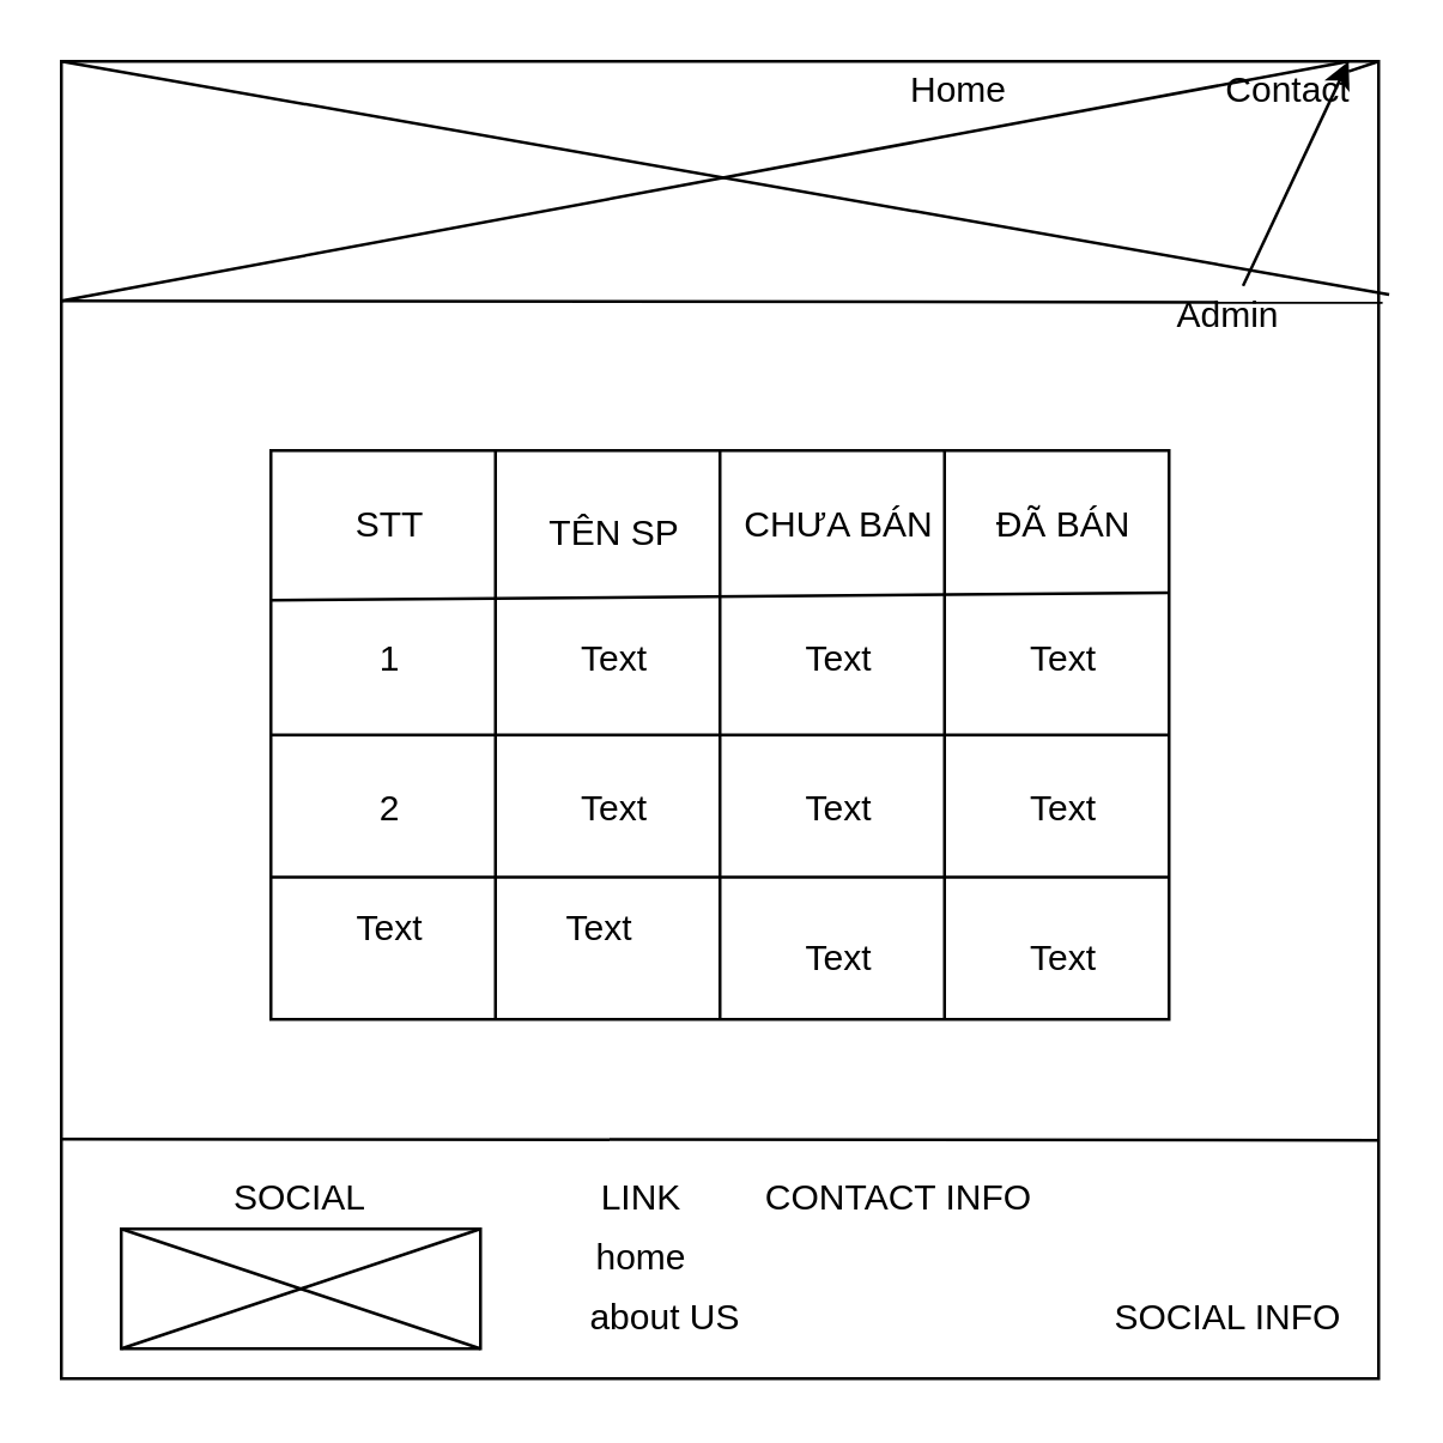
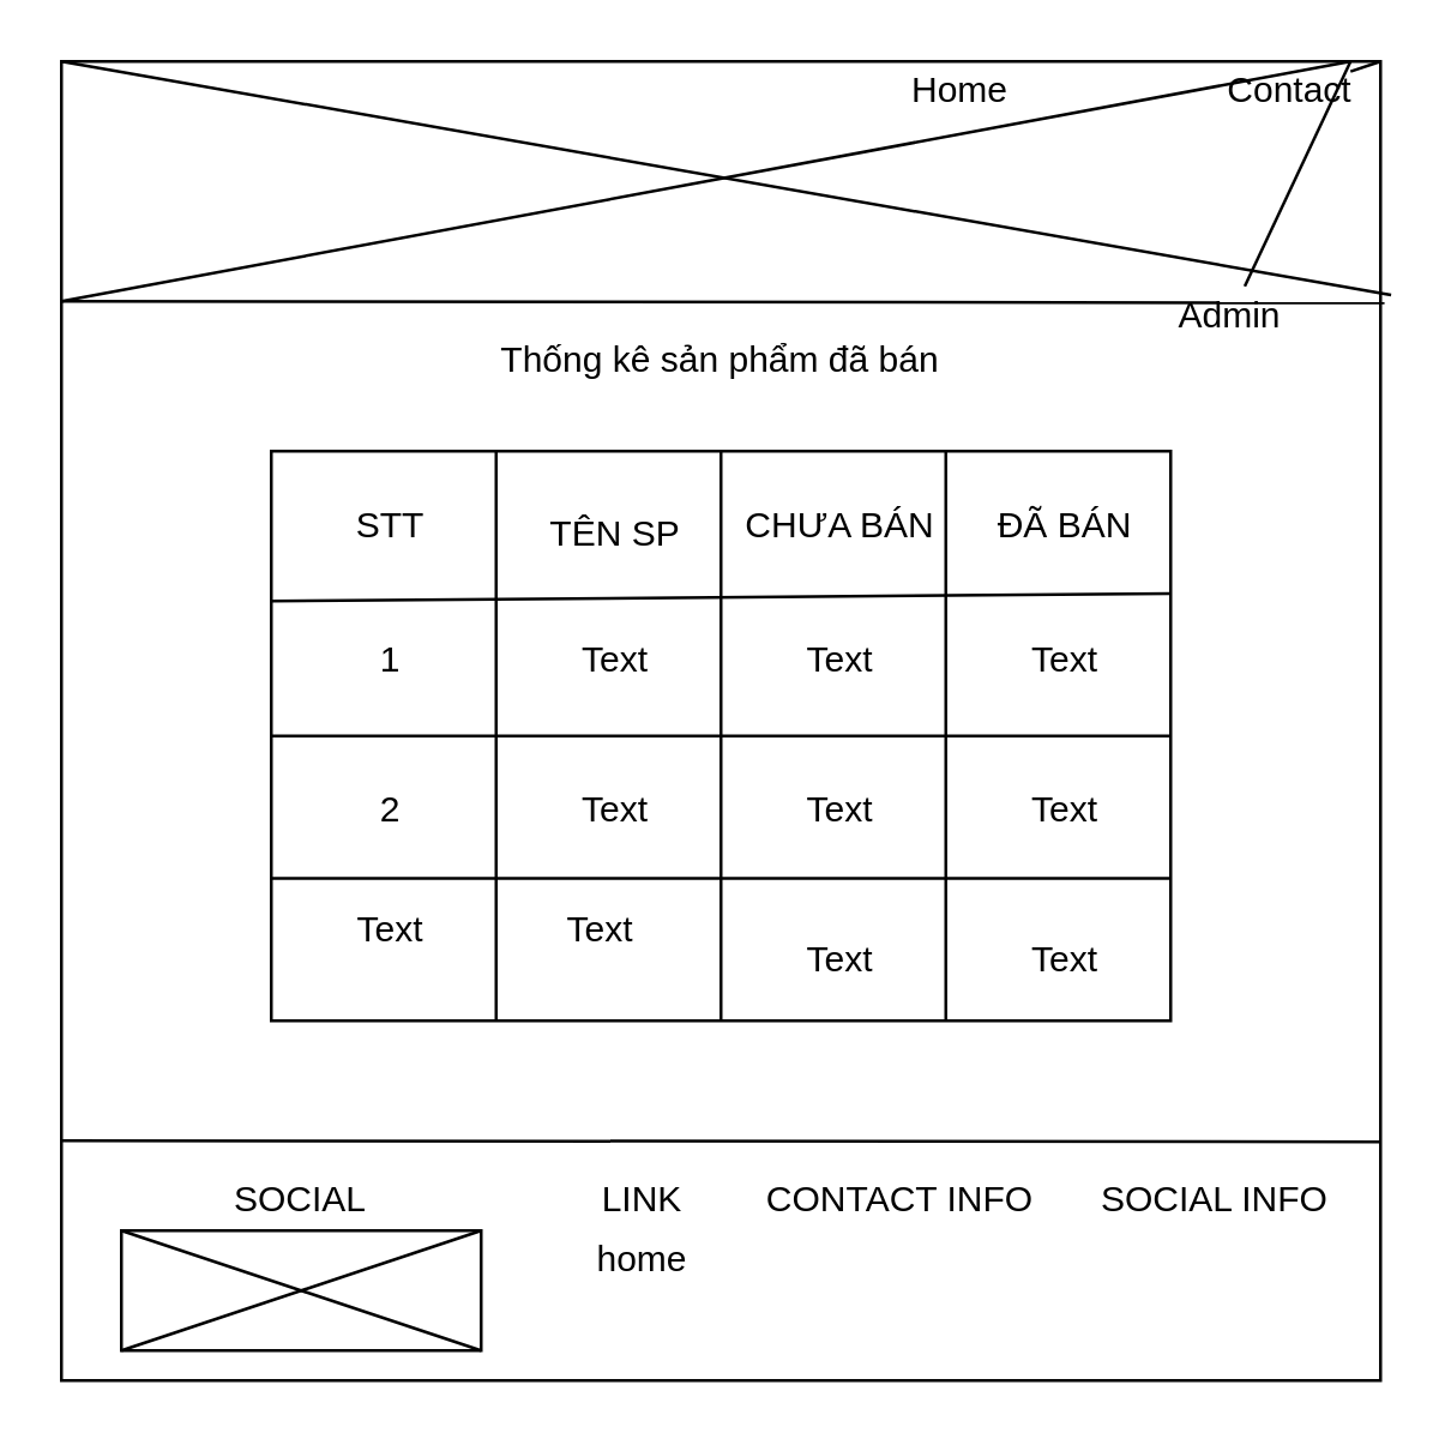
  <mxCell id="0" />
  <mxCell id="1" parent="0" />
  <mxCell id="2" value="" style="rounded=0;whiteSpace=wrap;html=1;" vertex="1" parent="1"><mxGeometry x="20" y="20" width="440" height="440" as="geometry" /></mxCell>
  <mxCell id="3" value="" style="endArrow=none;html=1;entryX=1.003;entryY=0.183;entryDx=0;entryDy=0;entryPerimeter=0;" edge="1" parent="1" target="2"><mxGeometry width="50" height="50" relative="1" as="geometry"><mxPoint x="20" y="100" as="sourcePoint" /><mxPoint x="70" y="100" as="targetPoint" /></mxGeometry></mxCell>
  <mxCell id="4" value="" style="endArrow=none;html=1;entryX=1;entryY=0;entryDx=0;entryDy=0;" edge="1" parent="1" source="7" target="2"><mxGeometry width="50" height="50" relative="1" as="geometry"><mxPoint x="20" y="100" as="sourcePoint" /><mxPoint x="70" y="50" as="targetPoint" /></mxGeometry></mxCell>
  <mxCell id="5" value="" style="endArrow=none;html=1;exitX=0;exitY=0;exitDx=0;exitDy=0;entryX=1.008;entryY=0.177;entryDx=0;entryDy=0;entryPerimeter=0;" edge="1" parent="1" source="2" target="2"><mxGeometry width="50" height="50" relative="1" as="geometry"><mxPoint x="20" y="70" as="sourcePoint" /><mxPoint x="70" y="20" as="targetPoint" /></mxGeometry></mxCell>
  <mxCell id="6" value="Home" style="text;html=1;strokeColor=none;fillColor=none;align=center;verticalAlign=middle;whiteSpace=wrap;rounded=0;" vertex="1" parent="1"><mxGeometry x="300" y="20" width="40" height="20" as="geometry" /></mxCell>
  <mxCell id="7" value="Contact" style="text;html=1;strokeColor=none;fillColor=none;align=center;verticalAlign=middle;whiteSpace=wrap;rounded=0;" vertex="1" parent="1"><mxGeometry x="410" y="20" width="40" height="20" as="geometry" /></mxCell>
- <mxCell id="8" value="" style="endArrow=classic;html=1;entryX=1;entryY=0;entryDx=0;entryDy=0;" edge="1" parent="1" source="9" target="7"><mxGeometry width="50" height="50" relative="1" as="geometry"><mxPoint x="20" y="100" as="sourcePoint" /><mxPoint x="460" y="20" as="targetPoint" /></mxGeometry></mxCell>
+ <mxCell id="8" value="" style="endArrow=none;html=1;entryX=1;entryY=0;entryDx=0;entryDy=0;" edge="1" parent="1" source="9" target="7"><mxGeometry width="50" height="50" relative="1" as="geometry"><mxPoint x="20" y="100" as="sourcePoint" /><mxPoint x="460" y="20" as="targetPoint" /></mxGeometry></mxCell>
  <mxCell id="9" value="Admin" style="text;html=1;strokeColor=none;fillColor=none;align=center;verticalAlign=middle;whiteSpace=wrap;rounded=0;" vertex="1" parent="1"><mxGeometry x="390" y="95" width="40" height="20" as="geometry" /></mxCell>
  <mxCell id="10" value="" style="endArrow=none;html=1;entryX=1;entryY=0;entryDx=0;entryDy=0;" edge="1" parent="1" target="7"><mxGeometry width="50" height="50" relative="1" as="geometry"><mxPoint x="20" y="100" as="sourcePoint" /><mxPoint x="450" y="20" as="targetPoint" /></mxGeometry></mxCell>
+ <mxCell id="11" value="Thống kê sản phẩm đã bán" style="text;html=1;strokeColor=none;fillColor=none;align=center;verticalAlign=middle;whiteSpace=wrap;rounded=0;" vertex="1" parent="1"><mxGeometry x="160" y="110" width="160" height="20" as="geometry" /></mxCell>
  <mxCell id="12" value="" style="endArrow=none;html=1;entryX=1;entryY=0.819;entryDx=0;entryDy=0;entryPerimeter=0;" edge="1" parent="1" target="2"><mxGeometry width="50" height="50" relative="1" as="geometry"><mxPoint x="20" y="380" as="sourcePoint" /><mxPoint x="70" y="330" as="targetPoint" /></mxGeometry></mxCell>
  <mxCell id="13" value="SOCIAL" style="text;html=1;strokeColor=none;fillColor=none;align=center;verticalAlign=middle;whiteSpace=wrap;rounded=0;" vertex="1" parent="1"><mxGeometry x="80" y="390" width="40" height="20" as="geometry" /></mxCell>
  <mxCell id="14" value="LINK" style="text;html=1;strokeColor=none;fillColor=none;align=center;verticalAlign=middle;whiteSpace=wrap;rounded=0;" vertex="1" parent="1"><mxGeometry x="194" y="390" width="40" height="20" as="geometry" /></mxCell>
  <mxCell id="15" value="CONTACT INFO" style="text;html=1;strokeColor=none;fillColor=none;align=center;verticalAlign=middle;whiteSpace=wrap;rounded=0;" vertex="1" parent="1"><mxGeometry x="240" y="390" width="120" height="20" as="geometry" /></mxCell>
  <mxCell id="16" style="edgeStyle=orthogonalEdgeStyle;rounded=0;orthogonalLoop=1;jettySize=auto;html=1;exitX=0.5;exitY=1;exitDx=0;exitDy=0;" edge="1" parent="1" source="15" target="15"><mxGeometry relative="1" as="geometry" /></mxCell>
- <mxCell id="17" value="SOCIAL INFO" style="text;html=1;strokeColor=none;fillColor=none;align=center;verticalAlign=middle;whiteSpace=wrap;rounded=0;" vertex="1" parent="1"><mxGeometry x="365" y="430" width="90" height="20" as="geometry" /></mxCell>
+ <mxCell id="17" value="SOCIAL INFO" style="text;html=1;strokeColor=none;fillColor=none;align=center;verticalAlign=middle;whiteSpace=wrap;rounded=0;" vertex="1" parent="1"><mxGeometry x="360" y="390" width="90" height="20" as="geometry" /></mxCell>
  <mxCell id="18" value="" style="rounded=0;whiteSpace=wrap;html=1;strokeColor=#000000;fillColor=none;gradientColor=none;" vertex="1" parent="1"><mxGeometry x="40" y="410" width="120" height="40" as="geometry" /></mxCell>
  <mxCell id="19" value="" style="rounded=0;whiteSpace=wrap;html=1;strokeColor=#000000;fillColor=none;gradientColor=none;" vertex="1" parent="1"><mxGeometry x="90" y="150" width="300" height="190" as="geometry" /></mxCell>
  <mxCell id="20" value="" style="endArrow=none;html=1;entryX=1;entryY=0.25;entryDx=0;entryDy=0;" edge="1" parent="1" target="19"><mxGeometry width="50" height="50" relative="1" as="geometry"><mxPoint x="90" y="200" as="sourcePoint" /><mxPoint x="140" y="150" as="targetPoint" /></mxGeometry></mxCell>
  <mxCell id="21" value="" style="endArrow=none;html=1;entryX=1;entryY=0.5;entryDx=0;entryDy=0;exitX=0;exitY=0.5;exitDx=0;exitDy=0;" edge="1" parent="1" source="19" target="19"><mxGeometry width="50" height="50" relative="1" as="geometry"><mxPoint x="120" y="245" as="sourcePoint" /><mxPoint x="140" y="200" as="targetPoint" /></mxGeometry></mxCell>
  <mxCell id="22" value="" style="endArrow=none;html=1;entryX=1;entryY=0.75;entryDx=0;entryDy=0;exitX=0;exitY=0.75;exitDx=0;exitDy=0;" edge="1" parent="1" source="19" target="19"><mxGeometry width="50" height="50" relative="1" as="geometry"><mxPoint x="190" y="293" as="sourcePoint" /><mxPoint x="140" y="250" as="targetPoint" /></mxGeometry></mxCell>
  <mxCell id="23" value="" style="endArrow=none;html=1;exitX=0.25;exitY=1;exitDx=0;exitDy=0;entryX=0.25;entryY=0;entryDx=0;entryDy=0;" edge="1" parent="1" source="19" target="19"><mxGeometry width="50" height="50" relative="1" as="geometry"><mxPoint x="90" y="200" as="sourcePoint" /><mxPoint x="140" y="150" as="targetPoint" /></mxGeometry></mxCell>
  <mxCell id="24" value="" style="endArrow=none;html=1;entryX=0.5;entryY=0;entryDx=0;entryDy=0;exitX=0.5;exitY=1;exitDx=0;exitDy=0;" edge="1" parent="1" source="19" target="19"><mxGeometry width="50" height="50" relative="1" as="geometry"><mxPoint x="180" y="200" as="sourcePoint" /><mxPoint x="230" y="150" as="targetPoint" /></mxGeometry></mxCell>
  <mxCell id="25" value="" style="endArrow=none;html=1;exitX=0.75;exitY=1;exitDx=0;exitDy=0;entryX=0.75;entryY=0;entryDx=0;entryDy=0;" edge="1" parent="1" source="19" target="19"><mxGeometry width="50" height="50" relative="1" as="geometry"><mxPoint x="280" y="300" as="sourcePoint" /><mxPoint x="330" y="250" as="targetPoint" /></mxGeometry></mxCell>
  <mxCell id="26" value="STT" style="text;html=1;strokeColor=none;fillColor=none;align=center;verticalAlign=middle;whiteSpace=wrap;rounded=0;" vertex="1" parent="1"><mxGeometry x="110" y="160" width="40" height="30" as="geometry" /></mxCell>
  <mxCell id="27" value="&lt;br&gt;TÊN SP" style="text;html=1;strokeColor=none;fillColor=none;align=center;verticalAlign=middle;whiteSpace=wrap;rounded=0;" vertex="1" parent="1"><mxGeometry x="180" y="160" width="50" height="20" as="geometry" /></mxCell>
  <mxCell id="28" value="ĐÃ BÁN" style="text;html=1;strokeColor=none;fillColor=none;align=center;verticalAlign=middle;whiteSpace=wrap;rounded=0;" vertex="1" parent="1"><mxGeometry x="330" y="165" width="50" height="20" as="geometry" /></mxCell>
  <mxCell id="29" value="CHƯA BÁN" style="text;html=1;strokeColor=none;fillColor=none;align=center;verticalAlign=middle;whiteSpace=wrap;rounded=0;" vertex="1" parent="1"><mxGeometry x="240" y="165" width="80" height="20" as="geometry" /></mxCell>
  <mxCell id="30" value="1" style="text;html=1;strokeColor=none;fillColor=none;align=center;verticalAlign=middle;whiteSpace=wrap;rounded=0;" vertex="1" parent="1"><mxGeometry x="110" y="210" width="40" height="20" as="geometry" /></mxCell>
  <mxCell id="31" value="2" style="text;html=1;strokeColor=none;fillColor=none;align=center;verticalAlign=middle;whiteSpace=wrap;rounded=0;" vertex="1" parent="1"><mxGeometry x="110" y="260" width="40" height="20" as="geometry" /></mxCell>
  <mxCell id="32" value="Text" style="text;html=1;strokeColor=none;fillColor=none;align=center;verticalAlign=middle;whiteSpace=wrap;rounded=0;" vertex="1" parent="1"><mxGeometry x="110" y="300" width="40" height="20" as="geometry" /></mxCell>
  <mxCell id="33" value="Text" style="text;html=1;strokeColor=none;fillColor=none;align=center;verticalAlign=middle;whiteSpace=wrap;rounded=0;" vertex="1" parent="1"><mxGeometry x="185" y="210" width="40" height="20" as="geometry" /></mxCell>
  <mxCell id="34" value="Text" style="text;html=1;strokeColor=none;fillColor=none;align=center;verticalAlign=middle;whiteSpace=wrap;rounded=0;" vertex="1" parent="1"><mxGeometry x="185" y="260" width="40" height="20" as="geometry" /></mxCell>
  <mxCell id="35" value="Text" style="text;html=1;strokeColor=none;fillColor=none;align=center;verticalAlign=middle;whiteSpace=wrap;rounded=0;" vertex="1" parent="1"><mxGeometry x="180" y="300" width="40" height="20" as="geometry" /></mxCell>
  <mxCell id="36" value="Text" style="text;html=1;strokeColor=none;fillColor=none;align=center;verticalAlign=middle;whiteSpace=wrap;rounded=0;" vertex="1" parent="1"><mxGeometry x="260" y="210" width="40" height="20" as="geometry" /></mxCell>
  <mxCell id="37" value="Text" style="text;html=1;strokeColor=none;fillColor=none;align=center;verticalAlign=middle;whiteSpace=wrap;rounded=0;" vertex="1" parent="1"><mxGeometry x="260" y="260" width="40" height="20" as="geometry" /></mxCell>
  <mxCell id="38" value="Text" style="text;html=1;strokeColor=none;fillColor=none;align=center;verticalAlign=middle;whiteSpace=wrap;rounded=0;" vertex="1" parent="1"><mxGeometry x="260" y="310" width="40" height="20" as="geometry" /></mxCell>
  <mxCell id="39" value="Text" style="text;html=1;strokeColor=none;fillColor=none;align=center;verticalAlign=middle;whiteSpace=wrap;rounded=0;" vertex="1" parent="1"><mxGeometry x="335" y="210" width="40" height="20" as="geometry" /></mxCell>
  <mxCell id="40" value="Text" style="text;html=1;strokeColor=none;fillColor=none;align=center;verticalAlign=middle;whiteSpace=wrap;rounded=0;" vertex="1" parent="1"><mxGeometry x="335" y="260" width="40" height="20" as="geometry" /></mxCell>
  <mxCell id="41" value="Text" style="text;html=1;strokeColor=none;fillColor=none;align=center;verticalAlign=middle;whiteSpace=wrap;rounded=0;" vertex="1" parent="1"><mxGeometry x="335" y="310" width="40" height="20" as="geometry" /></mxCell>
  <mxCell id="42" value="" style="endArrow=none;html=1;exitX=0;exitY=0;exitDx=0;exitDy=0;entryX=1;entryY=1;entryDx=0;entryDy=0;" edge="1" parent="1" source="18" target="18"><mxGeometry width="50" height="50" relative="1" as="geometry"><mxPoint x="40" y="460" as="sourcePoint" /><mxPoint x="90" y="410" as="targetPoint" /></mxGeometry></mxCell>
  <mxCell id="43" value="" style="endArrow=none;html=1;entryX=1;entryY=0;entryDx=0;entryDy=0;" edge="1" parent="1" target="18"><mxGeometry width="50" height="50" relative="1" as="geometry"><mxPoint x="40" y="450" as="sourcePoint" /><mxPoint x="90" y="400" as="targetPoint" /></mxGeometry></mxCell>
  <mxCell id="44" value="home" style="text;html=1;strokeColor=none;fillColor=none;align=center;verticalAlign=middle;whiteSpace=wrap;rounded=0;" vertex="1" parent="1"><mxGeometry x="194" y="410" width="40" height="20" as="geometry" /></mxCell>
- <mxCell id="45" value="about US" style="text;html=1;strokeColor=none;fillColor=none;align=center;verticalAlign=middle;whiteSpace=wrap;rounded=0;" vertex="1" parent="1"><mxGeometry x="194" y="430" width="56" height="20" as="geometry" /></mxCell>
